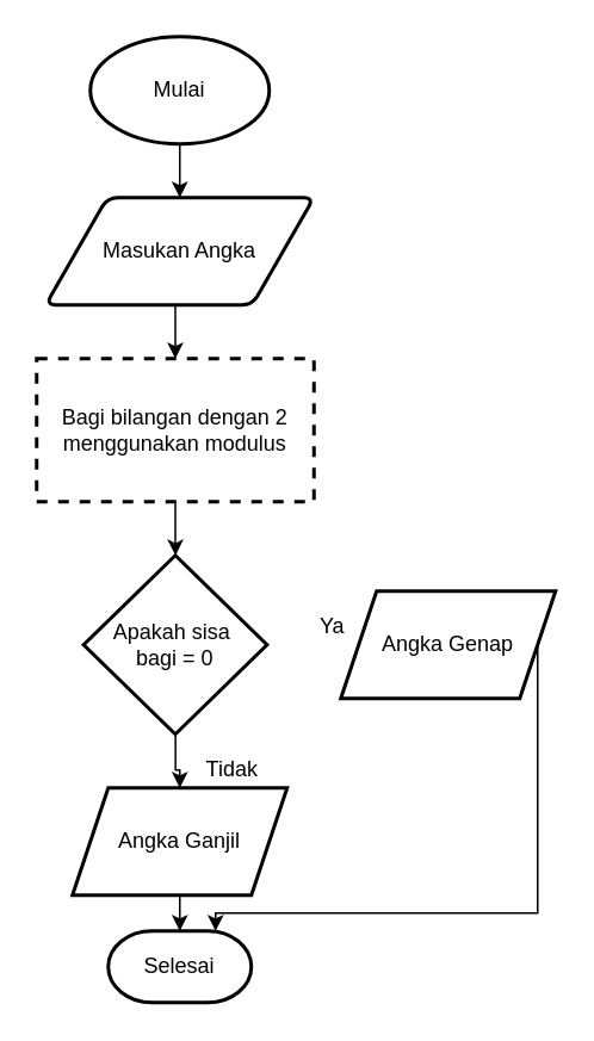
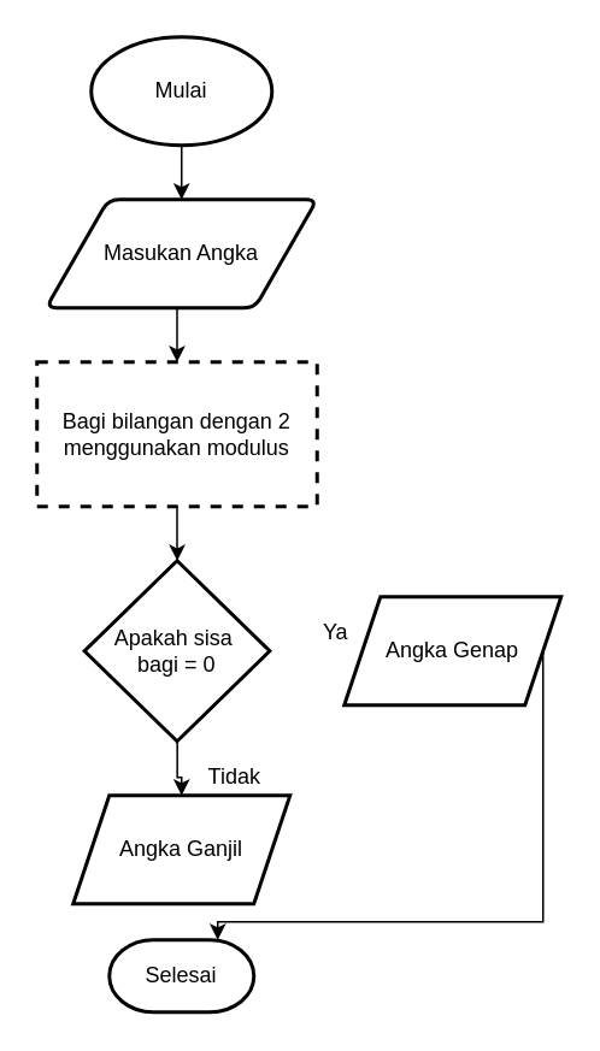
  <mxCell id="0" />
  <mxCell id="1" parent="0" />
  <mxCell id="2" value="Selesai" style="strokeWidth=2;html=1;shape=mxgraph.flowchart.terminator;whiteSpace=wrap;fontStyle=0;fontFamily=Helvetica;" vertex="1" parent="1"><mxGeometry x="60" y="520" width="80" height="40" as="geometry" /></mxCell>
  <mxCell id="3" style="edgeStyle=orthogonalEdgeStyle;rounded=0;orthogonalLoop=1;jettySize=auto;html=1;exitX=0.5;exitY=1;exitDx=0;exitDy=0;exitPerimeter=0;entryX=0.5;entryY=0;entryDx=0;entryDy=0;" edge="1" parent="1" source="4" target="8"><mxGeometry relative="1" as="geometry" /></mxCell>
  <mxCell id="4" value="Mulai" style="strokeWidth=2;html=1;shape=mxgraph.flowchart.start_1;whiteSpace=wrap;fontStyle=0;fontColor=default;" vertex="1" parent="1"><mxGeometry x="50" y="20" width="100" height="60" as="geometry" /></mxCell>
  <mxCell id="5" value="" style="edgeStyle=orthogonalEdgeStyle;rounded=0;orthogonalLoop=1;jettySize=auto;html=1;fontFamily=Helvetica;fontColor=default;" edge="1" parent="1" source="6" target="10"><mxGeometry relative="1" as="geometry" /></mxCell>
  <mxCell id="6" value="Bagi bilangan dengan 2 menggunakan modulus" style="rounded=0;whiteSpace=wrap;html=1;absoluteArcSize=1;arcSize=14;strokeWidth=2;align=center;dashed=1;" vertex="1" parent="1"><mxGeometry x="20" y="200" width="155" height="80" as="geometry" /></mxCell>
  <mxCell id="7" style="edgeStyle=orthogonalEdgeStyle;rounded=0;orthogonalLoop=1;jettySize=auto;html=1;exitX=0.5;exitY=1;exitDx=0;exitDy=0;entryX=0.5;entryY=0;entryDx=0;entryDy=0;fontFamily=Helvetica;" edge="1" parent="1" source="8" target="6"><mxGeometry relative="1" as="geometry" /></mxCell>
  <mxCell id="8" value="Masukan Angka" style="shape=parallelogram;html=1;strokeWidth=2;perimeter=parallelogramPerimeter;whiteSpace=wrap;rounded=1;arcSize=12;size=0.23;" vertex="1" parent="1"><mxGeometry x="25" y="110" width="150" height="60" as="geometry" /></mxCell>
  <mxCell id="9" value="" style="edgeStyle=orthogonalEdgeStyle;rounded=0;orthogonalLoop=1;jettySize=auto;html=1;fontFamily=Helvetica;fontColor=default;" edge="1" parent="1" source="10" target="15"><mxGeometry relative="1" as="geometry" /></mxCell>
  <mxCell id="10" value="Apakah sisa&amp;nbsp;&lt;br&gt;bagi = 0" style="rhombus;whiteSpace=wrap;html=1;rounded=0;strokeWidth=2;arcSize=14;" vertex="1" parent="1"><mxGeometry x="46.25" y="310" width="102.5" height="100" as="geometry" /></mxCell>
  <mxCell id="11" style="edgeStyle=orthogonalEdgeStyle;rounded=0;orthogonalLoop=1;jettySize=auto;html=1;fontFamily=Helvetica;fontColor=default;" edge="1" parent="1" source="12"><mxGeometry relative="1" as="geometry"><mxPoint x="120" y="520" as="targetPoint" /><Array as="points"><mxPoint x="300" y="510" /><mxPoint x="120" y="510" /></Array></mxGeometry></mxCell>
  <mxCell id="12" value="Angka Genap" style="shape=parallelogram;perimeter=parallelogramPerimeter;whiteSpace=wrap;html=1;fixedSize=1;rounded=0;strokeWidth=2;arcSize=14;" vertex="1" parent="1"><mxGeometry x="190" y="330" width="120" height="60" as="geometry" /></mxCell>
  <mxCell id="13" value="Ya" style="text;html=1;align=center;verticalAlign=middle;resizable=0;points=[];autosize=1;strokeColor=none;fillColor=none;fontFamily=Helvetica;fontColor=default;" vertex="1" parent="1"><mxGeometry x="170" y="340" width="30" height="20" as="geometry" /></mxCell>
- <mxCell id="14" value="" style="edgeStyle=orthogonalEdgeStyle;rounded=0;orthogonalLoop=1;jettySize=auto;html=1;fontFamily=Helvetica;fontColor=default;" edge="1" parent="1" source="15" target="2"><mxGeometry relative="1" as="geometry" /></mxCell>
  <mxCell id="15" value="Angka Ganjil" style="shape=parallelogram;perimeter=parallelogramPerimeter;whiteSpace=wrap;html=1;fixedSize=1;rounded=0;strokeWidth=2;arcSize=14;" vertex="1" parent="1"><mxGeometry x="40" y="440" width="120" height="60" as="geometry" /></mxCell>
  <mxCell id="16" value="Tidak" style="text;html=1;align=center;verticalAlign=middle;resizable=0;points=[];autosize=1;strokeColor=none;fillColor=none;fontFamily=Helvetica;fontColor=default;" vertex="1" parent="1"><mxGeometry x="108.75" y="420" width="40" height="20" as="geometry" /></mxCell>
